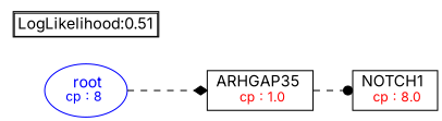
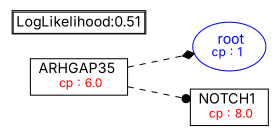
  digraph {
    fontname=Inter
    fontsize=10
    rankdir=LR
    node [fontname=Inter shape=box]
    edge [fontname=Inter style=dashed]
-   n1 [color=Blue label=<<font color='Blue'> root</font><br/><font color='Blue' POINT-SIZE='12'>cp : 8 </font>> shape=oval]
-   n2 [label=<ARHGAP35 <br/> <font color='Red' POINT-SIZE='12'> cp : 1.0 </font>>]
+   n1 [color=Blue label=<<font color='Blue'> root</font><br/><font color='Blue' POINT-SIZE='12'>cp : 1 </font>> shape=oval]
+   n2 [label=<ARHGAP35 <br/> <font color='Red' POINT-SIZE='12'> cp : 6.0 </font>>]
    n3 [label=<NOTCH1 <br/> <font color='Red' POINT-SIZE='12'> cp : 8.0 </font>>]
    n4 [label=<<TABLE BORDER="1" CELLBORDER="1" CELLSPACING="0" >     <TR><TD ALIGN="LEFT">LogLikelihood:0.51</TD></TR>     </TABLE>> shape=plaintext]
-   n1 -> n2 [arrowhead=diamond]
+   n2 -> n1 [arrowhead=diamond]
    n2 -> n3 [arrowhead=dot]
  }
